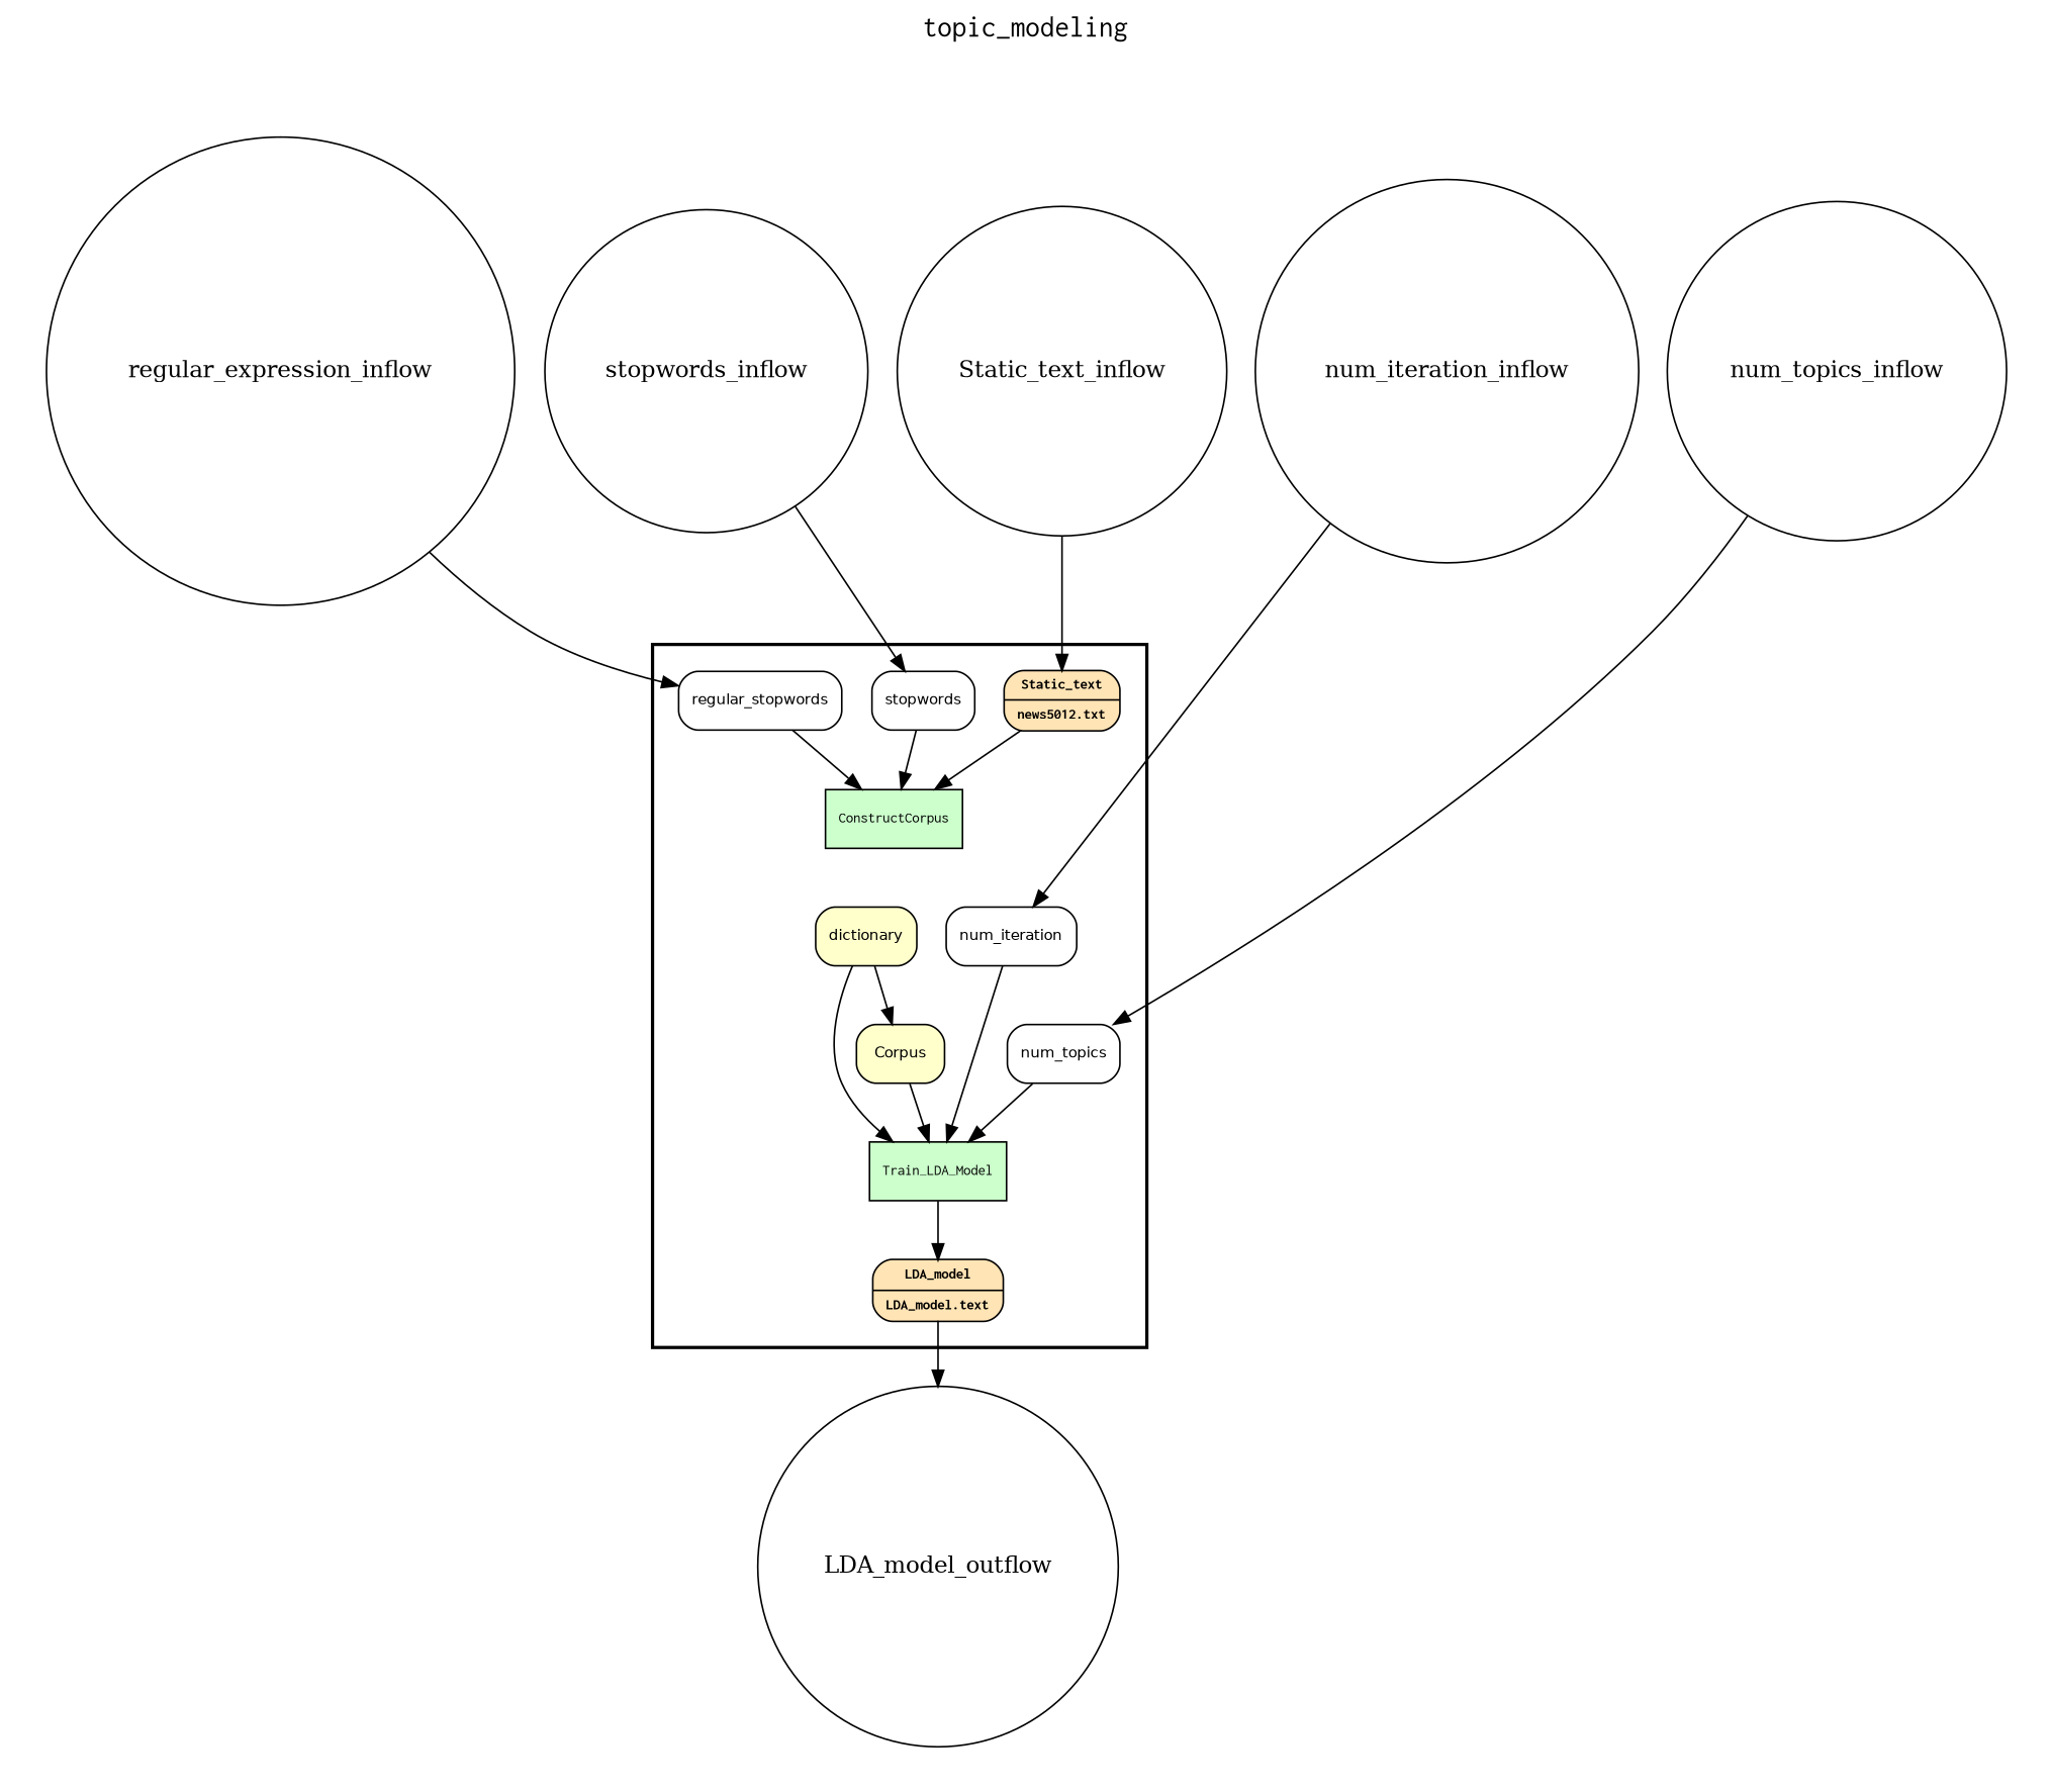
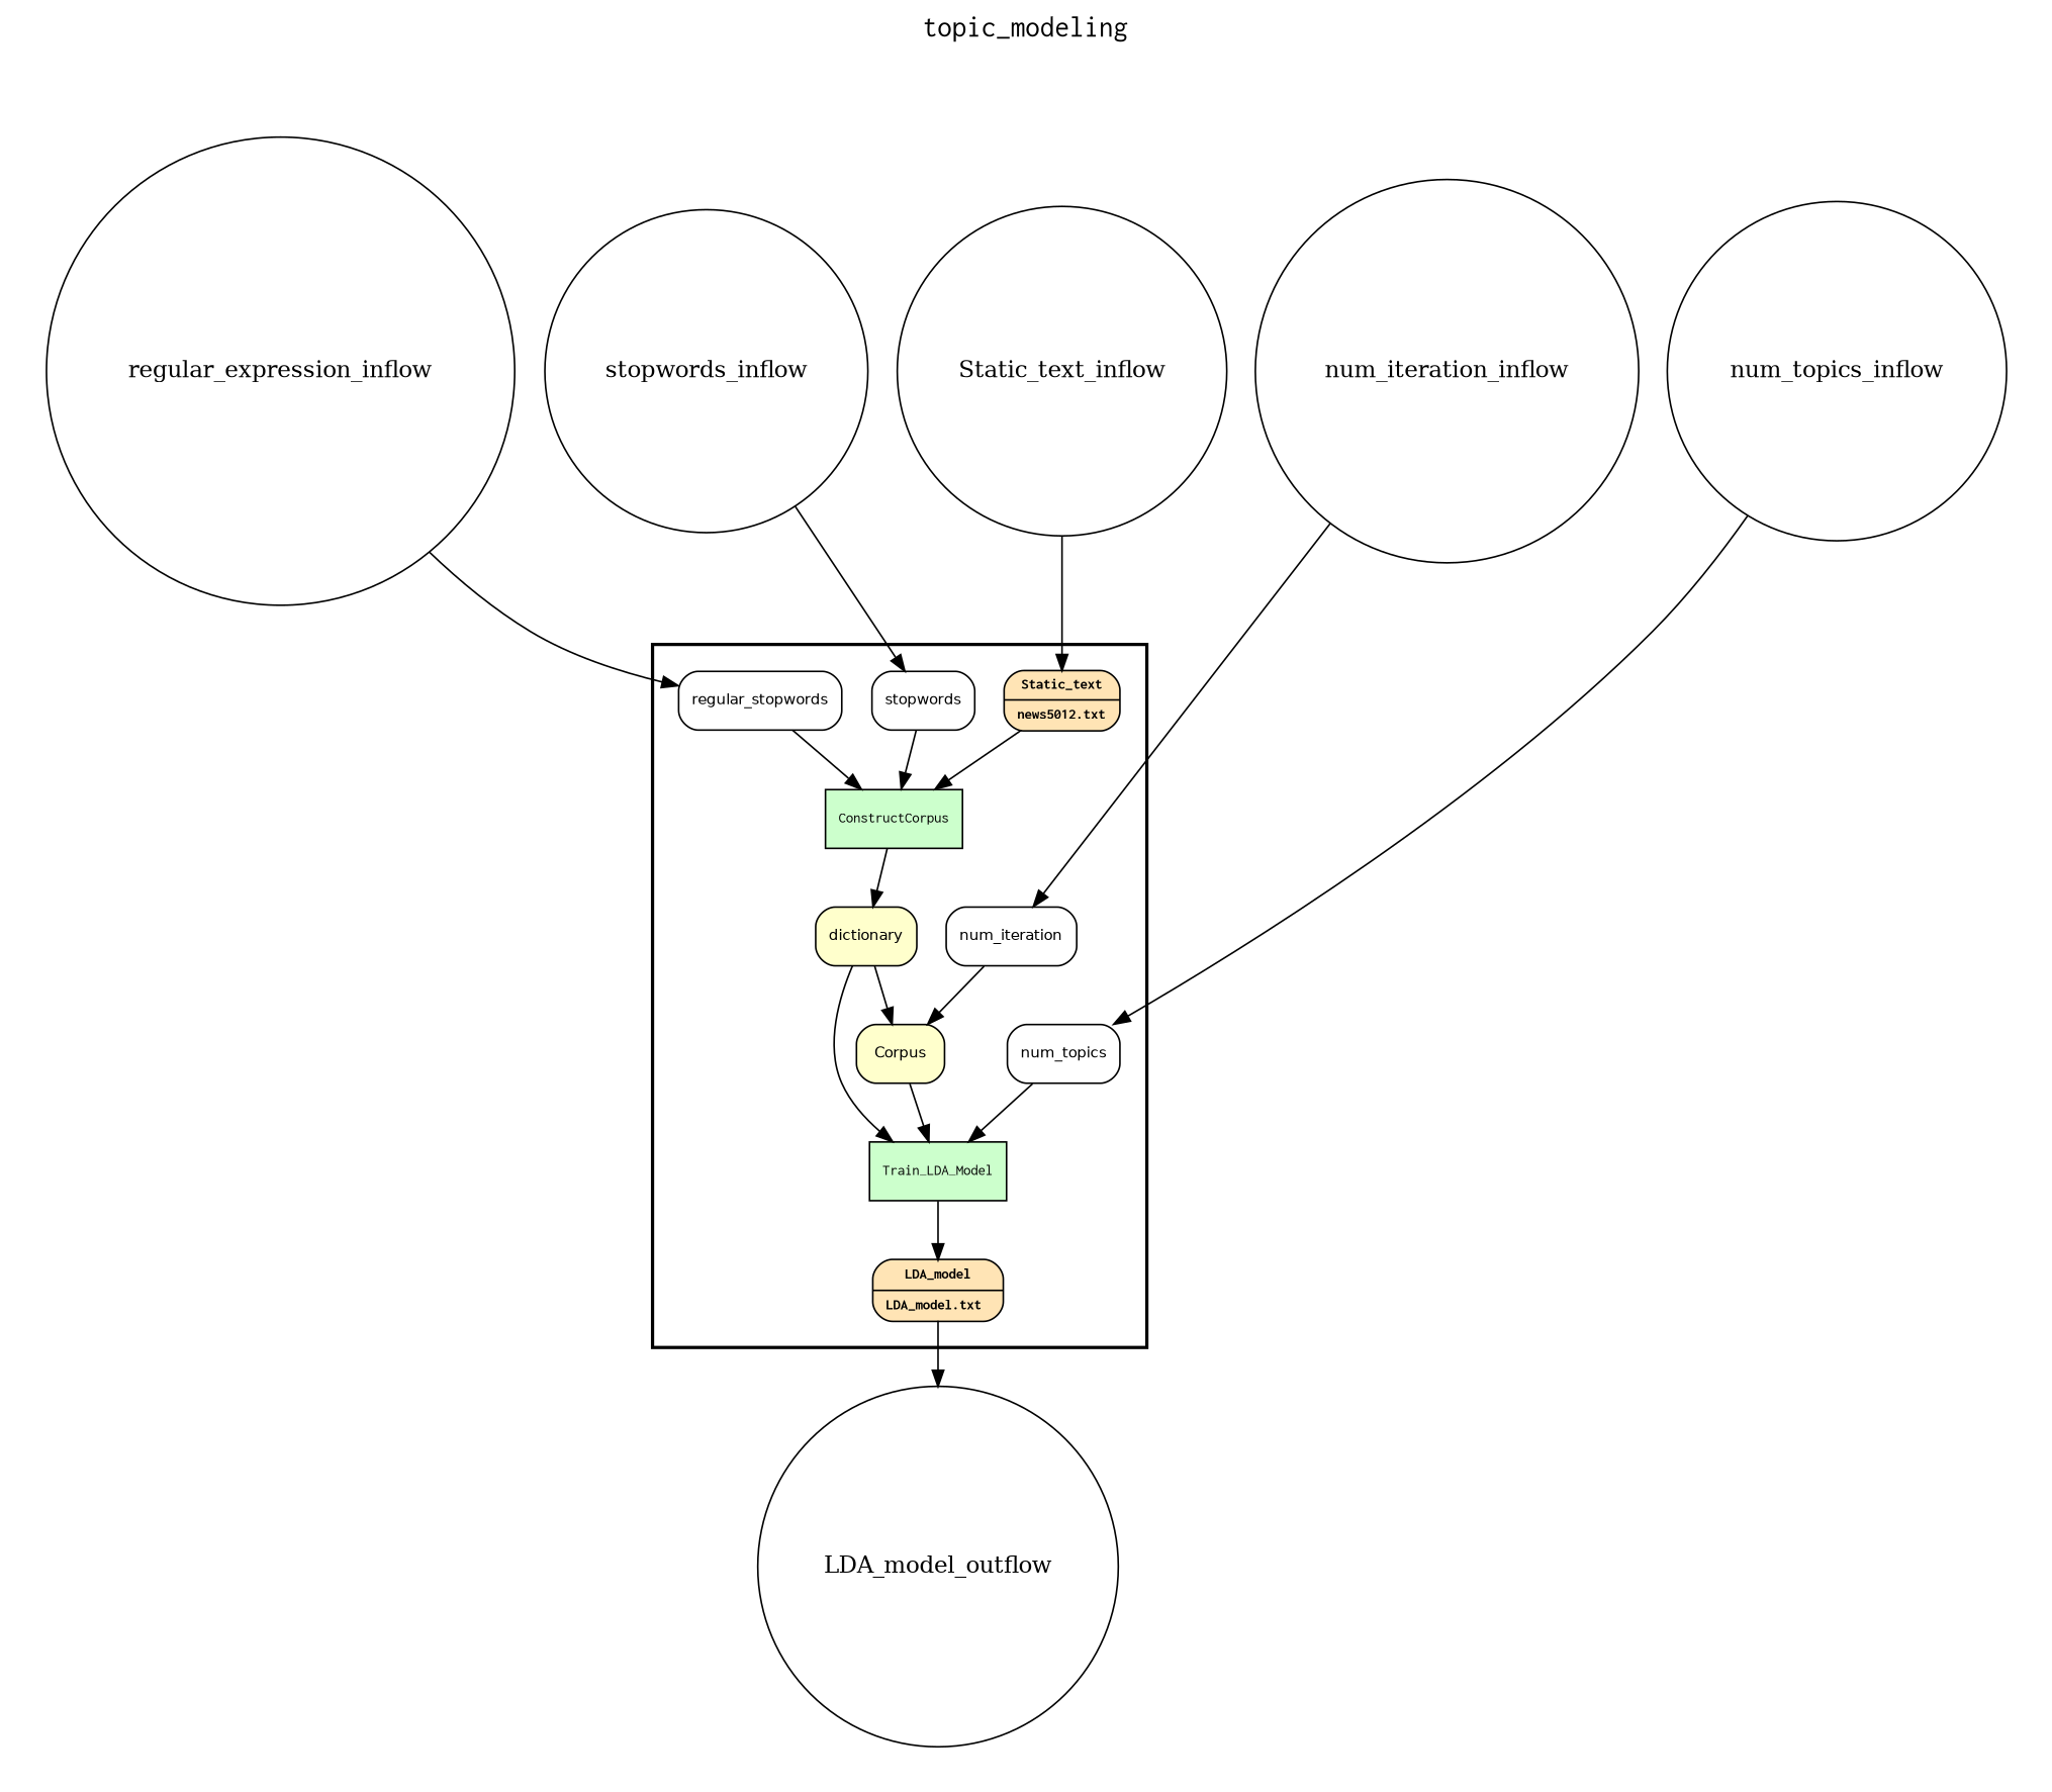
  digraph {
    fontname=Courier
    fontsize=18
    label=topic_modeling
    labelloc=t
    rankdir=TB
    node [fillcolor="#FFFFFF" fontsize=9 peripheries=1 shape=box style="rounded,filled"]
    ConstructCorpus [fillcolor="#CCFFCC" fontname=Courier style=filled]
    Train_LDA_Model [fillcolor="#CCFFCC" fontname=Courier style=filled]
    dictionary [fillcolor="#FFFFCC" fontname=Helvetica]
    Corpus [fillcolor="#FFFFCC" fontname=Helvetica]
    n5 [fillcolor="#FFE4B5" fontname="Courier-Bold" label="{<f0> Static_text |<f1>news5012.txt\l}" rankdir=LR shape=record]
-   n6 [fillcolor="#FFE4B5" fontname="Courier-Bold" label="{<f0> LDA_model |<f1>LDA_model.text\l}" rankdir=LR shape=record]
+   n6 [fillcolor="#FFE4B5" fontname="Courier-Bold" label="{<f0> LDA_model |<f1>LDA_model.txt\l}" rankdir=LR shape=record]
    stopwords [fontname=Helvetica]
    n8 [fontname=Helvetica label=regular_stopwords]
    num_iteration [fontname=Helvetica]
    num_topics [fontname=Helvetica]
    Static_text_inflow [shape=circle width=0.2 fontsize="" style=""]
    stopwords_inflow [shape=circle width=0.2 fontsize="" style=""]
    regular_expression_inflow [shape=circle width=0.2 fontsize="" style=""]
    num_iteration_inflow [shape=circle width=0.2 fontsize="" style=""]
    num_topics_inflow [shape=circle width=0.2 fontsize="" style=""]
    LDA_model_outflow [shape=circle width=0.2 fontsize="" style=""]
    subgraph cluster_1 {
      color=black
      label=""
      penwidth=2
      subgraph cluster_2 {
        color=white
        label=""
        penwidth=2
        ConstructCorpus
        Train_LDA_Model
        dictionary
        Corpus
        n5
        n6
        stopwords
        n8
        num_iteration
        num_topics
      }
    }
    subgraph cluster_3 {
      color=white
      label=""
      penwidth=2
      subgraph cluster_4 {
        color=white
        label=""
        penwidth=2
        Static_text_inflow
        stopwords_inflow
        regular_expression_inflow
        num_iteration_inflow
        num_topics_inflow
      }
    }
    subgraph cluster_5 {
      color=white
      label=""
      penwidth=2
      subgraph cluster_6 {
        color=white
        label=""
        penwidth=2
        LDA_model_outflow
      }
    }
+   ConstructCorpus -> dictionary
    Train_LDA_Model -> n6
    dictionary -> Train_LDA_Model
    dictionary -> Corpus
    Corpus -> Train_LDA_Model
    n5 -> ConstructCorpus
    n6 -> LDA_model_outflow
    stopwords -> ConstructCorpus
    n8 -> ConstructCorpus
-   num_iteration -> Train_LDA_Model
+   num_iteration -> Corpus
    num_topics -> Train_LDA_Model
    Static_text_inflow -> n5
    stopwords_inflow -> stopwords
    regular_expression_inflow -> n8
    num_iteration_inflow -> num_iteration
    num_topics_inflow -> num_topics
  }
